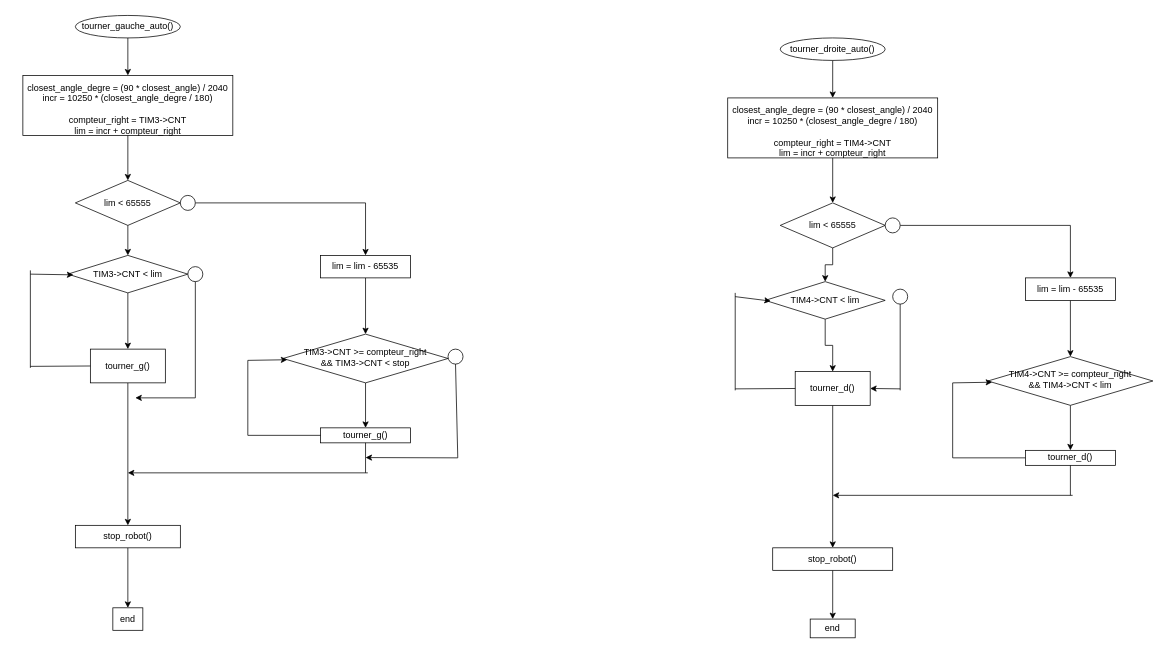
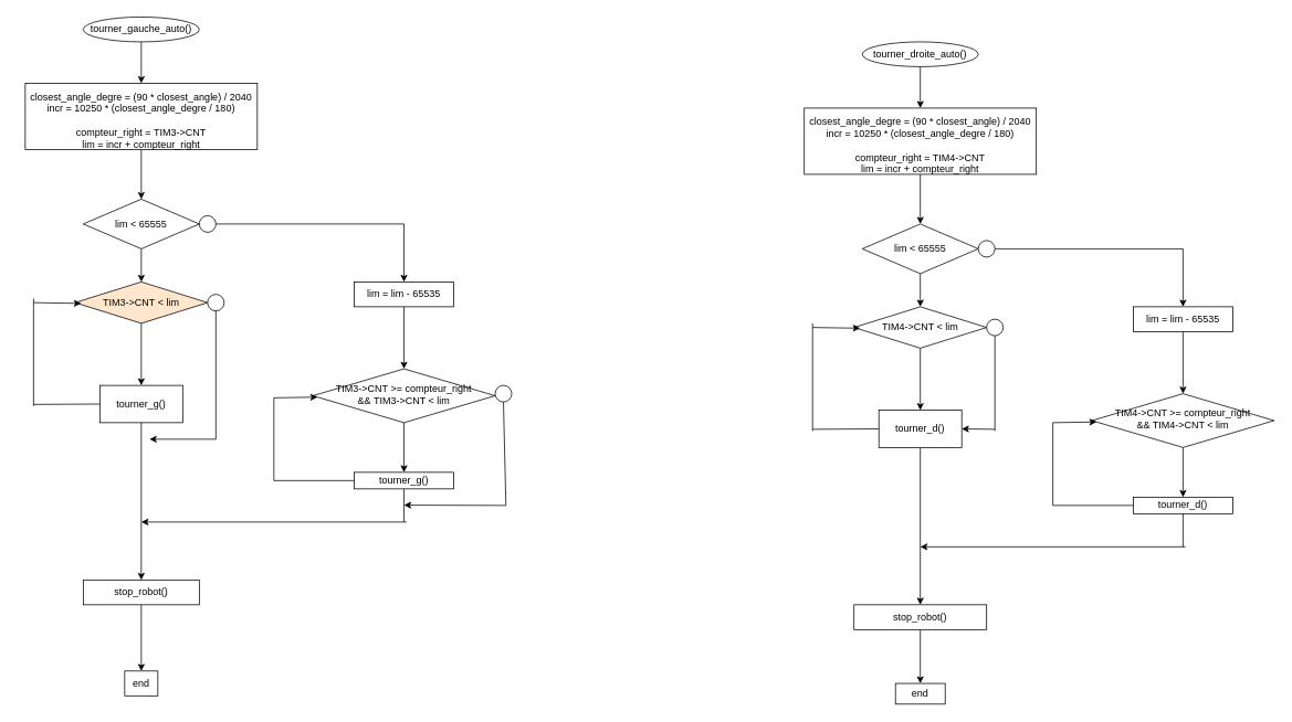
  <mxCell id="0" />
  <mxCell id="1" parent="0" />
  <mxCell id="2" value="" style="ellipse;whiteSpace=wrap;html=1;" vertex="1" parent="1"><mxGeometry x="100" y="20" width="140" height="30" as="geometry" /></mxCell>
  <mxCell id="3" style="edgeStyle=orthogonalEdgeStyle;rounded=0;orthogonalLoop=1;jettySize=auto;html=1;exitX=0.5;exitY=1;exitDx=0;exitDy=0;entryX=0.5;entryY=0;entryDx=0;entryDy=0;" edge="1" parent="1" source="4" target="5"><mxGeometry relative="1" as="geometry" /></mxCell>
  <mxCell id="4" value="tourner_gauche_auto()" style="text;html=1;align=center;verticalAlign=middle;whiteSpace=wrap;rounded=0;" vertex="1" parent="1"><mxGeometry x="140" y="20" width="60" height="30" as="geometry" /></mxCell>
  <mxCell id="5" value="" style="rounded=0;whiteSpace=wrap;html=1;" vertex="1" parent="1"><mxGeometry x="30" y="100" width="280" height="80" as="geometry" /></mxCell>
  <mxCell id="6" value="" style="edgeStyle=orthogonalEdgeStyle;rounded=0;orthogonalLoop=1;jettySize=auto;html=1;" edge="1" parent="1" source="7" target="8"><mxGeometry relative="1" as="geometry" /></mxCell>
  <mxCell id="7" value="&lt;div&gt;closest_angle_degre = (90 * closest_angle) / 2040&lt;/div&gt;&lt;div&gt;incr = 10250 * (closest_angle_degre / 180)&lt;/div&gt;&lt;div&gt;&lt;br&gt;&lt;/div&gt;&lt;div&gt;compteur_right = TIM3-&amp;gt;CNT&lt;/div&gt;&lt;div&gt;lim = incr + compteur_right&lt;/div&gt;" style="text;html=1;align=center;verticalAlign=middle;whiteSpace=wrap;rounded=0;" vertex="1" parent="1"><mxGeometry x="20" y="110" width="300" height="70" as="geometry" /></mxCell>
  <mxCell id="8" value="" style="rhombus;whiteSpace=wrap;html=1;" vertex="1" parent="1"><mxGeometry x="100" y="240" width="140" height="60" as="geometry" /></mxCell>
  <mxCell id="9" value="" style="edgeStyle=orthogonalEdgeStyle;rounded=0;orthogonalLoop=1;jettySize=auto;html=1;" edge="1" parent="1" source="10" target="12"><mxGeometry relative="1" as="geometry" /></mxCell>
  <mxCell id="10" value="lim &amp;lt; 65555" style="text;html=1;align=center;verticalAlign=middle;whiteSpace=wrap;rounded=0;" vertex="1" parent="1"><mxGeometry x="130" y="240" width="80" height="60" as="geometry" /></mxCell>
  <mxCell id="11" value="" style="edgeStyle=orthogonalEdgeStyle;rounded=0;orthogonalLoop=1;jettySize=auto;html=1;" edge="1" parent="1" source="12" target="14"><mxGeometry relative="1" as="geometry" /></mxCell>
- <mxCell id="12" value="TIM3-&amp;gt;CNT &amp;lt; lim" style="rhombus;whiteSpace=wrap;html=1;" vertex="1" parent="1"><mxGeometry x="90" y="340" width="160" height="50" as="geometry" /></mxCell>
+ <mxCell id="12" value="TIM3-&amp;gt;CNT &amp;lt; lim" style="rhombus;whiteSpace=wrap;html=1;fillColor=#ffe6cc;" vertex="1" parent="1"><mxGeometry x="90" y="340" width="160" height="50" as="geometry" /></mxCell>
  <mxCell id="13" value="" style="edgeStyle=orthogonalEdgeStyle;rounded=0;orthogonalLoop=1;jettySize=auto;html=1;" edge="1" parent="1" source="14" target="16"><mxGeometry relative="1" as="geometry" /></mxCell>
  <mxCell id="14" value="tourner_g()" style="whiteSpace=wrap;html=1;" vertex="1" parent="1"><mxGeometry x="120" y="465" width="100" height="45" as="geometry" /></mxCell>
  <mxCell id="15" value="" style="edgeStyle=orthogonalEdgeStyle;rounded=0;orthogonalLoop=1;jettySize=auto;html=1;" edge="1" parent="1" source="16" target="74"><mxGeometry relative="1" as="geometry" /></mxCell>
  <mxCell id="16" value="stop_robot()" style="whiteSpace=wrap;html=1;" vertex="1" parent="1"><mxGeometry x="100" y="700" width="140" height="30" as="geometry" /></mxCell>
  <mxCell id="17" value="" style="edgeStyle=orthogonalEdgeStyle;rounded=0;orthogonalLoop=1;jettySize=auto;html=1;" edge="1" parent="1" source="18" target="20"><mxGeometry relative="1" as="geometry"><Array as="points"><mxPoint x="487" y="270" /></Array></mxGeometry></mxCell>
  <mxCell id="18" value="" style="ellipse;whiteSpace=wrap;html=1;aspect=fixed;" vertex="1" parent="1"><mxGeometry x="240" y="260" width="20" height="20" as="geometry" /></mxCell>
  <mxCell id="19" value="" style="edgeStyle=orthogonalEdgeStyle;rounded=0;orthogonalLoop=1;jettySize=auto;html=1;" edge="1" parent="1" source="20" target="22"><mxGeometry relative="1" as="geometry" /></mxCell>
  <mxCell id="20" value="lim = lim - 65535" style="whiteSpace=wrap;html=1;" vertex="1" parent="1"><mxGeometry x="427" y="340" width="120" height="30" as="geometry" /></mxCell>
  <mxCell id="21" value="" style="edgeStyle=orthogonalEdgeStyle;rounded=0;orthogonalLoop=1;jettySize=auto;html=1;" edge="1" parent="1" source="22" target="24"><mxGeometry relative="1" as="geometry" /></mxCell>
  <mxCell id="22" value="" style="rhombus;whiteSpace=wrap;html=1;" vertex="1" parent="1"><mxGeometry x="377" y="445" width="220" height="65" as="geometry" /></mxCell>
- <mxCell id="23" value="&lt;div&gt;&lt;br&gt;&lt;/div&gt;&lt;div&gt;TIM3-&amp;gt;CNT &amp;gt;= compteur_right&lt;/div&gt;&lt;div&gt;&amp;amp;&amp;amp; TIM3-&amp;gt;CNT &amp;lt; stop&lt;/div&gt;" style="text;html=1;align=center;verticalAlign=middle;whiteSpace=wrap;rounded=0;" vertex="1" parent="1"><mxGeometry x="384" y="450" width="206" height="37.5" as="geometry" /></mxCell>
+ <mxCell id="23" value="&lt;div&gt;&lt;br&gt;&lt;/div&gt;&lt;div&gt;TIM3-&amp;gt;CNT &amp;gt;= compteur_right&lt;/div&gt;&lt;div&gt;&amp;amp;&amp;amp; TIM3-&amp;gt;CNT &amp;lt; lim&lt;/div&gt;" style="text;html=1;align=center;verticalAlign=middle;whiteSpace=wrap;rounded=0;" vertex="1" parent="1"><mxGeometry x="384" y="450" width="206" height="37.5" as="geometry" /></mxCell>
  <mxCell id="24" value="tourner_g()" style="whiteSpace=wrap;html=1;" vertex="1" parent="1"><mxGeometry x="427" y="570" width="120" height="20" as="geometry" /></mxCell>
  <mxCell id="25" value="" style="endArrow=none;html=1;rounded=0;entryX=0.5;entryY=1;entryDx=0;entryDy=0;" edge="1" parent="1" target="24"><mxGeometry width="50" height="50" relative="1" as="geometry"><mxPoint x="487" y="630" as="sourcePoint" /><mxPoint x="360" y="580" as="targetPoint" /></mxGeometry></mxCell>
  <mxCell id="26" value="" style="endArrow=classic;html=1;rounded=0;" edge="1" parent="1"><mxGeometry width="50" height="50" relative="1" as="geometry"><mxPoint x="490" y="630" as="sourcePoint" /><mxPoint x="170" y="630" as="targetPoint" /></mxGeometry></mxCell>
  <mxCell id="27" value="" style="endArrow=none;html=1;rounded=0;exitX=0;exitY=0.5;exitDx=0;exitDy=0;" edge="1" parent="1" source="14"><mxGeometry width="50" height="50" relative="1" as="geometry"><mxPoint x="30" y="490" as="sourcePoint" /><mxPoint x="40" y="488" as="targetPoint" /></mxGeometry></mxCell>
  <mxCell id="28" value="" style="endArrow=none;html=1;rounded=0;" edge="1" parent="1"><mxGeometry width="50" height="50" relative="1" as="geometry"><mxPoint x="40" y="490" as="sourcePoint" /><mxPoint x="40" y="360" as="targetPoint" /></mxGeometry></mxCell>
  <mxCell id="29" value="" style="endArrow=classic;html=1;rounded=0;entryX=0.046;entryY=0.519;entryDx=0;entryDy=0;entryPerimeter=0;" edge="1" parent="1" target="12"><mxGeometry width="50" height="50" relative="1" as="geometry"><mxPoint x="40" y="365" as="sourcePoint" /><mxPoint x="70" y="365" as="targetPoint" /></mxGeometry></mxCell>
  <mxCell id="30" value="" style="ellipse;whiteSpace=wrap;html=1;aspect=fixed;" vertex="1" parent="1"><mxGeometry x="250" y="355" width="20" height="20" as="geometry" /></mxCell>
  <mxCell id="31" value="" style="endArrow=none;html=1;rounded=0;entryX=0.5;entryY=1;entryDx=0;entryDy=0;" edge="1" parent="1" target="30"><mxGeometry width="50" height="50" relative="1" as="geometry"><mxPoint x="260" y="530" as="sourcePoint" /><mxPoint x="380" y="410" as="targetPoint" /></mxGeometry></mxCell>
  <mxCell id="32" value="" style="endArrow=classic;html=1;rounded=0;entryX=1;entryY=0.5;entryDx=0;entryDy=0;" edge="1" parent="1"><mxGeometry width="50" height="50" relative="1" as="geometry"><mxPoint x="260" y="530" as="sourcePoint" /><mxPoint x="180" y="530" as="targetPoint" /></mxGeometry></mxCell>
  <mxCell id="33" value="" style="endArrow=none;html=1;rounded=0;entryX=0;entryY=0.5;entryDx=0;entryDy=0;" edge="1" parent="1" target="24"><mxGeometry width="50" height="50" relative="1" as="geometry"><mxPoint x="330" y="580" as="sourcePoint" /><mxPoint x="380" y="410" as="targetPoint" /></mxGeometry></mxCell>
  <mxCell id="34" value="" style="endArrow=none;html=1;rounded=0;" edge="1" parent="1"><mxGeometry width="50" height="50" relative="1" as="geometry"><mxPoint x="330" y="580" as="sourcePoint" /><mxPoint x="330" y="480" as="targetPoint" /></mxGeometry></mxCell>
  <mxCell id="35" value="" style="endArrow=classic;html=1;rounded=0;" edge="1" parent="1" target="22"><mxGeometry width="50" height="50" relative="1" as="geometry"><mxPoint x="330" y="480" as="sourcePoint" /><mxPoint x="380" y="410" as="targetPoint" /></mxGeometry></mxCell>
  <mxCell id="36" value="" style="ellipse;whiteSpace=wrap;html=1;aspect=fixed;" vertex="1" parent="1"><mxGeometry x="597" y="465" width="20" height="20" as="geometry" /></mxCell>
  <mxCell id="37" value="" style="endArrow=none;html=1;rounded=0;entryX=0.5;entryY=1;entryDx=0;entryDy=0;" edge="1" parent="1" target="36"><mxGeometry width="50" height="50" relative="1" as="geometry"><mxPoint x="610" y="610" as="sourcePoint" /><mxPoint x="610" y="490" as="targetPoint" /></mxGeometry></mxCell>
  <mxCell id="38" value="" style="endArrow=classic;html=1;rounded=0;" edge="1" parent="1"><mxGeometry width="50" height="50" relative="1" as="geometry"><mxPoint x="610" y="610" as="sourcePoint" /><mxPoint x="487" y="609.63" as="targetPoint" /></mxGeometry></mxCell>
  <mxCell id="39" value="" style="ellipse;whiteSpace=wrap;html=1;" vertex="1" parent="1"><mxGeometry x="1040" y="50" width="140" height="30" as="geometry" /></mxCell>
  <mxCell id="40" style="edgeStyle=orthogonalEdgeStyle;rounded=0;orthogonalLoop=1;jettySize=auto;html=1;exitX=0.5;exitY=1;exitDx=0;exitDy=0;entryX=0.5;entryY=0;entryDx=0;entryDy=0;" edge="1" parent="1" source="41" target="42"><mxGeometry relative="1" as="geometry" /></mxCell>
  <mxCell id="41" value="tourner_droite_auto()" style="text;html=1;align=center;verticalAlign=middle;whiteSpace=wrap;rounded=0;" vertex="1" parent="1"><mxGeometry x="1080" y="50" width="60" height="30" as="geometry" /></mxCell>
  <mxCell id="42" value="" style="rounded=0;whiteSpace=wrap;html=1;" vertex="1" parent="1"><mxGeometry x="970" y="130" width="280" height="80" as="geometry" /></mxCell>
  <mxCell id="43" value="" style="edgeStyle=orthogonalEdgeStyle;rounded=0;orthogonalLoop=1;jettySize=auto;html=1;" edge="1" parent="1" source="44" target="45"><mxGeometry relative="1" as="geometry" /></mxCell>
  <mxCell id="44" value="&lt;div&gt;closest_angle_degre = (90 * closest_angle) / 2040&lt;/div&gt;&lt;div&gt;incr = 10250 * (closest_angle_degre / 180)&lt;/div&gt;&lt;div&gt;&lt;br&gt;&lt;/div&gt;&lt;div&gt;compteur_right = TIM4-&amp;gt;CNT&lt;/div&gt;&lt;div&gt;lim = incr + compteur_right&lt;/div&gt;" style="text;html=1;align=center;verticalAlign=middle;whiteSpace=wrap;rounded=0;" vertex="1" parent="1"><mxGeometry x="960" y="140" width="300" height="70" as="geometry" /></mxCell>
  <mxCell id="45" value="" style="rhombus;whiteSpace=wrap;html=1;" vertex="1" parent="1"><mxGeometry x="1040" y="270" width="140" height="60" as="geometry" /></mxCell>
  <mxCell id="46" value="" style="edgeStyle=orthogonalEdgeStyle;rounded=0;orthogonalLoop=1;jettySize=auto;html=1;" edge="1" parent="1" source="47" target="49"><mxGeometry relative="1" as="geometry" /></mxCell>
  <mxCell id="47" value="lim &amp;lt; 65555" style="text;html=1;align=center;verticalAlign=middle;whiteSpace=wrap;rounded=0;" vertex="1" parent="1"><mxGeometry x="1070" y="270" width="80" height="60" as="geometry" /></mxCell>
  <mxCell id="48" value="" style="edgeStyle=orthogonalEdgeStyle;rounded=0;orthogonalLoop=1;jettySize=auto;html=1;" edge="1" parent="1" source="49" target="51"><mxGeometry relative="1" as="geometry" /></mxCell>
- <mxCell id="49" value="TIM4-&amp;gt;CNT &amp;lt; lim" style="rhombus;whiteSpace=wrap;html=1;" vertex="1" parent="1"><mxGeometry x="1020" y="375" width="160" height="50" as="geometry" /></mxCell>
+ <mxCell id="49" value="TIM4-&amp;gt;CNT &amp;lt; lim" style="rhombus;whiteSpace=wrap;html=1;" vertex="1" parent="1"><mxGeometry x="1030" y="370" width="160" height="50" as="geometry" /></mxCell>
  <mxCell id="50" value="" style="edgeStyle=orthogonalEdgeStyle;rounded=0;orthogonalLoop=1;jettySize=auto;html=1;" edge="1" parent="1" source="51" target="53"><mxGeometry relative="1" as="geometry" /></mxCell>
  <mxCell id="51" value="tourner_d()" style="whiteSpace=wrap;html=1;" vertex="1" parent="1"><mxGeometry x="1060" y="495" width="100" height="45" as="geometry" /></mxCell>
  <mxCell id="52" value="" style="edgeStyle=orthogonalEdgeStyle;rounded=0;orthogonalLoop=1;jettySize=auto;html=1;" edge="1" parent="1" source="53" target="73"><mxGeometry relative="1" as="geometry" /></mxCell>
  <mxCell id="53" value="stop_robot()" style="whiteSpace=wrap;html=1;" vertex="1" parent="1"><mxGeometry x="1030" y="730" width="160" height="30" as="geometry" /></mxCell>
  <mxCell id="54" value="" style="edgeStyle=orthogonalEdgeStyle;rounded=0;orthogonalLoop=1;jettySize=auto;html=1;" edge="1" parent="1" source="55" target="57"><mxGeometry relative="1" as="geometry"><Array as="points"><mxPoint x="1427" y="300" /></Array></mxGeometry></mxCell>
  <mxCell id="55" value="" style="ellipse;whiteSpace=wrap;html=1;aspect=fixed;" vertex="1" parent="1"><mxGeometry x="1180" y="290" width="20" height="20" as="geometry" /></mxCell>
  <mxCell id="56" value="" style="edgeStyle=orthogonalEdgeStyle;rounded=0;orthogonalLoop=1;jettySize=auto;html=1;" edge="1" parent="1" source="57" target="59"><mxGeometry relative="1" as="geometry" /></mxCell>
  <mxCell id="57" value="lim = lim - 65535" style="whiteSpace=wrap;html=1;" vertex="1" parent="1"><mxGeometry x="1367" y="370" width="120" height="30" as="geometry" /></mxCell>
  <mxCell id="58" value="" style="edgeStyle=orthogonalEdgeStyle;rounded=0;orthogonalLoop=1;jettySize=auto;html=1;" edge="1" parent="1" source="59" target="61"><mxGeometry relative="1" as="geometry" /></mxCell>
  <mxCell id="59" value="" style="rhombus;whiteSpace=wrap;html=1;" vertex="1" parent="1"><mxGeometry x="1317" y="475" width="220" height="65" as="geometry" /></mxCell>
  <mxCell id="60" value="&lt;div&gt;&lt;br&gt;&lt;/div&gt;&lt;div&gt;TIM4-&amp;gt;CNT &amp;gt;= compteur_right&lt;/div&gt;&lt;div&gt;&amp;amp;&amp;amp; TIM4-&amp;gt;CNT &amp;lt; lim&lt;/div&gt;" style="text;html=1;align=center;verticalAlign=middle;whiteSpace=wrap;rounded=0;" vertex="1" parent="1"><mxGeometry x="1324" y="480" width="206" height="37.5" as="geometry" /></mxCell>
  <mxCell id="61" value="tourner_d()" style="whiteSpace=wrap;html=1;" vertex="1" parent="1"><mxGeometry x="1367" y="600" width="120" height="20" as="geometry" /></mxCell>
  <mxCell id="62" value="" style="endArrow=none;html=1;rounded=0;entryX=0.5;entryY=1;entryDx=0;entryDy=0;" edge="1" parent="1" target="61"><mxGeometry width="50" height="50" relative="1" as="geometry"><mxPoint x="1427" y="660" as="sourcePoint" /><mxPoint x="1300" y="610" as="targetPoint" /></mxGeometry></mxCell>
  <mxCell id="63" value="" style="endArrow=classic;html=1;rounded=0;" edge="1" parent="1"><mxGeometry width="50" height="50" relative="1" as="geometry"><mxPoint x="1430" y="660" as="sourcePoint" /><mxPoint x="1110" y="660" as="targetPoint" /></mxGeometry></mxCell>
  <mxCell id="64" value="" style="endArrow=none;html=1;rounded=0;exitX=0;exitY=0.5;exitDx=0;exitDy=0;" edge="1" parent="1" source="51"><mxGeometry width="50" height="50" relative="1" as="geometry"><mxPoint x="970" y="520" as="sourcePoint" /><mxPoint x="980" y="518" as="targetPoint" /></mxGeometry></mxCell>
  <mxCell id="65" value="" style="endArrow=none;html=1;rounded=0;" edge="1" parent="1"><mxGeometry width="50" height="50" relative="1" as="geometry"><mxPoint x="980" y="520" as="sourcePoint" /><mxPoint x="980" y="390" as="targetPoint" /></mxGeometry></mxCell>
  <mxCell id="66" value="" style="endArrow=classic;html=1;rounded=0;entryX=0.046;entryY=0.519;entryDx=0;entryDy=0;entryPerimeter=0;" edge="1" parent="1" target="49"><mxGeometry width="50" height="50" relative="1" as="geometry"><mxPoint x="980" y="395" as="sourcePoint" /><mxPoint x="1010" y="395" as="targetPoint" /></mxGeometry></mxCell>
  <mxCell id="67" value="" style="ellipse;whiteSpace=wrap;html=1;aspect=fixed;" vertex="1" parent="1"><mxGeometry x="1190" y="385" width="20" height="20" as="geometry" /></mxCell>
  <mxCell id="68" value="" style="endArrow=none;html=1;rounded=0;entryX=0.5;entryY=1;entryDx=0;entryDy=0;" edge="1" parent="1" target="67"><mxGeometry width="50" height="50" relative="1" as="geometry"><mxPoint x="1200" y="520" as="sourcePoint" /><mxPoint x="1320" y="440" as="targetPoint" /></mxGeometry></mxCell>
  <mxCell id="69" value="" style="endArrow=classic;html=1;rounded=0;entryX=1;entryY=0.5;entryDx=0;entryDy=0;" edge="1" parent="1" target="51"><mxGeometry width="50" height="50" relative="1" as="geometry"><mxPoint x="1200" y="518" as="sourcePoint" /><mxPoint x="1320" y="440" as="targetPoint" /></mxGeometry></mxCell>
  <mxCell id="70" value="" style="endArrow=none;html=1;rounded=0;entryX=0;entryY=0.5;entryDx=0;entryDy=0;" edge="1" parent="1" target="61"><mxGeometry width="50" height="50" relative="1" as="geometry"><mxPoint x="1270" y="610" as="sourcePoint" /><mxPoint x="1320" y="440" as="targetPoint" /></mxGeometry></mxCell>
  <mxCell id="71" value="" style="endArrow=none;html=1;rounded=0;" edge="1" parent="1"><mxGeometry width="50" height="50" relative="1" as="geometry"><mxPoint x="1270" y="610" as="sourcePoint" /><mxPoint x="1270" y="510" as="targetPoint" /></mxGeometry></mxCell>
  <mxCell id="72" value="" style="endArrow=classic;html=1;rounded=0;" edge="1" parent="1" target="59"><mxGeometry width="50" height="50" relative="1" as="geometry"><mxPoint x="1270" y="510" as="sourcePoint" /><mxPoint x="1320" y="440" as="targetPoint" /></mxGeometry></mxCell>
  <mxCell id="73" value="end" style="whiteSpace=wrap;html=1;" vertex="1" parent="1"><mxGeometry x="1080" y="825" width="60" height="25" as="geometry" /></mxCell>
  <mxCell id="74" value="end" style="whiteSpace=wrap;html=1;" vertex="1" parent="1"><mxGeometry x="150" y="810" width="40" height="30" as="geometry" /></mxCell>
